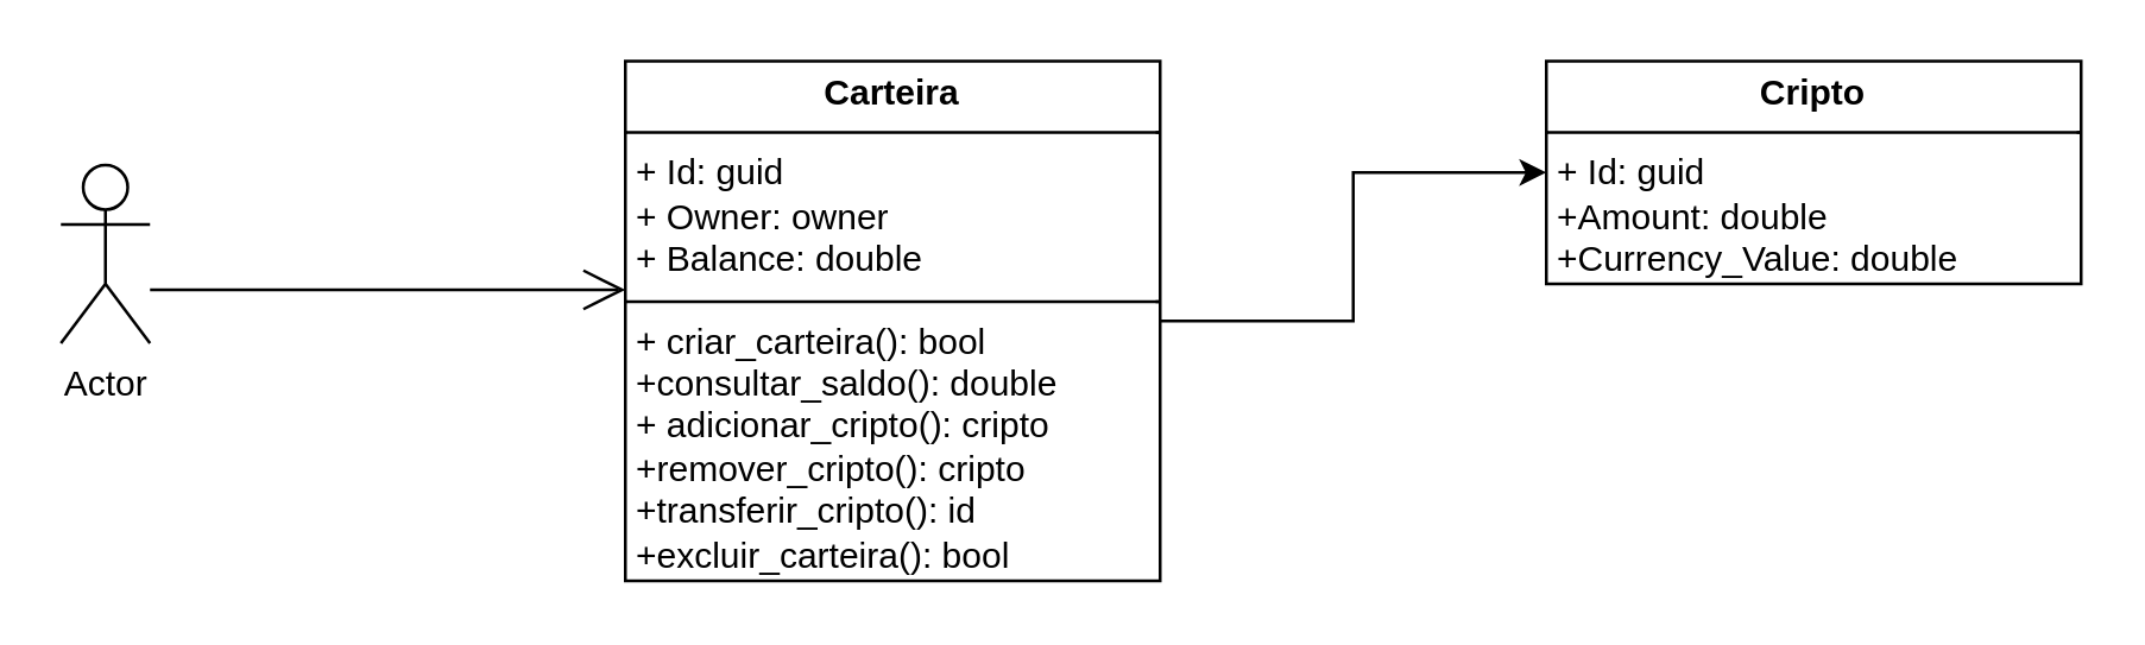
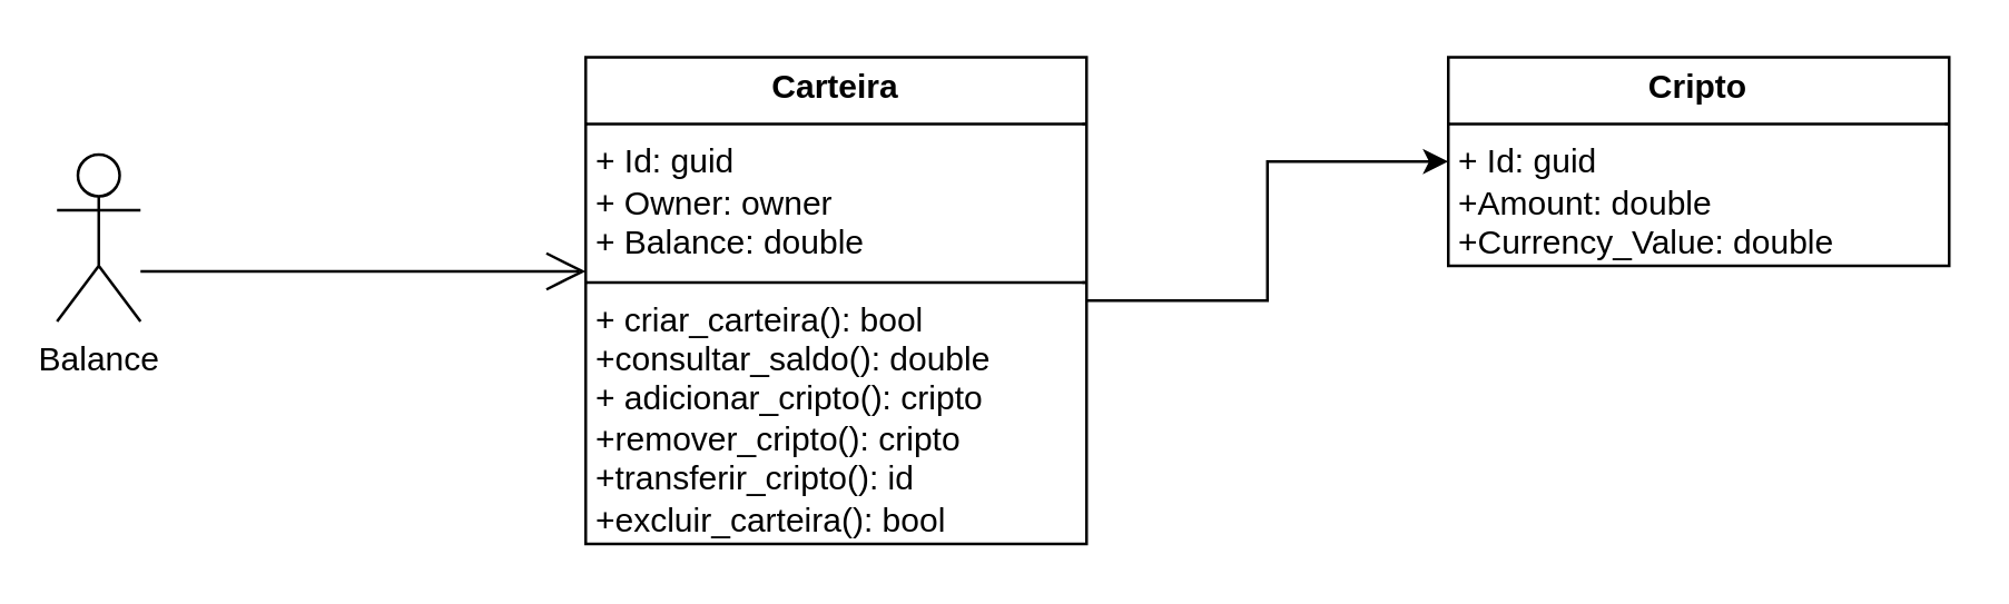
  <mxCell id="0" />
  <mxCell id="1" parent="0" />
  <mxCell id="2" style="edgeStyle=orthogonalEdgeStyle;rounded=0;orthogonalLoop=1;jettySize=auto;html=1;" edge="1" parent="1" source="3" target="6"><mxGeometry relative="1" as="geometry" /></mxCell>
  <mxCell id="3" value="&lt;p style=&quot;margin:0px;margin-top:4px;text-align:center;&quot;&gt;&lt;b&gt;Carteira&lt;/b&gt;&lt;/p&gt;&lt;hr size=&quot;1&quot; style=&quot;border-style:solid;&quot;&gt;&lt;p style=&quot;margin:0px;margin-left:4px;&quot;&gt;+ Id: guid&lt;/p&gt;&lt;p style=&quot;margin:0px;margin-left:4px;&quot;&gt;+ Owner: owner&lt;/p&gt;&lt;p style=&quot;margin:0px;margin-left:4px;&quot;&gt;+ Balance: double&lt;/p&gt;&lt;hr size=&quot;1&quot; style=&quot;border-style:solid;&quot;&gt;&lt;p style=&quot;margin:0px;margin-left:4px;&quot;&gt;+ criar_carteira(): bool&lt;/p&gt;&lt;p style=&quot;margin:0px;margin-left:4px;&quot;&gt;+consultar_saldo(): double&lt;/p&gt;&lt;p style=&quot;margin:0px;margin-left:4px;&quot;&gt;+ adicionar_cripto(): cripto&lt;/p&gt;&lt;p style=&quot;margin:0px;margin-left:4px;&quot;&gt;+remover_cripto(): cripto&lt;/p&gt;&lt;p style=&quot;margin:0px;margin-left:4px;&quot;&gt;+transferir_cripto(): id&lt;/p&gt;&lt;p style=&quot;margin:0px;margin-left:4px;&quot;&gt;+excluir_carteira(): bool&lt;/p&gt;" style="verticalAlign=top;align=left;overflow=fill;html=1;whiteSpace=wrap;" vertex="1" parent="1"><mxGeometry x="210" y="20" width="180" height="175" as="geometry" /></mxCell>
- <mxCell id="4" value="Actor" style="shape=umlActor;verticalLabelPosition=bottom;verticalAlign=top;html=1;" vertex="1" parent="1"><mxGeometry x="20" y="55" width="30" height="60" as="geometry" /></mxCell>
+ <mxCell id="4" value="Balance" style="shape=umlActor;verticalLabelPosition=bottom;verticalAlign=top;html=1;" vertex="1" parent="1"><mxGeometry x="20" y="55" width="30" height="60" as="geometry" /></mxCell>
  <mxCell id="5" value="" style="endArrow=open;endFill=1;endSize=12;html=1;rounded=0;" edge="1" parent="1"><mxGeometry width="160" relative="1" as="geometry"><mxPoint x="50" y="97" as="sourcePoint" /><mxPoint x="210" y="97" as="targetPoint" /></mxGeometry></mxCell>
  <mxCell id="6" value="&lt;p style=&quot;margin:0px;margin-top:4px;text-align:center;&quot;&gt;&lt;b&gt;Cripto&lt;/b&gt;&lt;/p&gt;&lt;hr size=&quot;1&quot; style=&quot;border-style:solid;&quot;&gt;&lt;p style=&quot;margin:0px;margin-left:4px;&quot;&gt;+ Id: guid&lt;/p&gt;&lt;p style=&quot;margin:0px;margin-left:4px;&quot;&gt;+Amount: double&lt;/p&gt;&lt;p style=&quot;margin:0px;margin-left:4px;&quot;&gt;+Currency_Value: double&lt;/p&gt;&lt;hr size=&quot;1&quot; style=&quot;border-style:solid;&quot;&gt;&lt;p style=&quot;margin:0px;margin-left:4px;&quot;&gt;&lt;br&gt;&lt;/p&gt;" style="verticalAlign=top;align=left;overflow=fill;html=1;whiteSpace=wrap;" vertex="1" parent="1"><mxGeometry x="520" y="20" width="180" height="75" as="geometry" /></mxCell>
